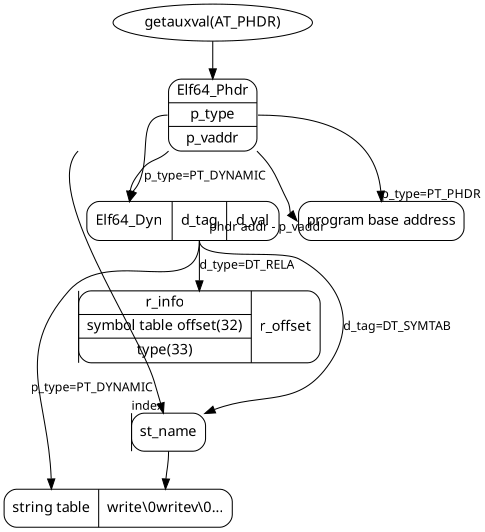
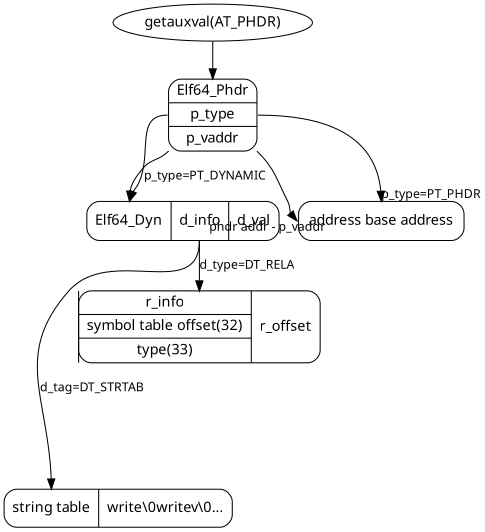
  digraph {
    node [fontname="Source Sans Pro" shape=record style=rounded]
    edge [fontname="Source Sans Pro" fontsize=12 headport=name tailport=dt]
    n1 [label="getauxval(AT_PHDR)" shape=ellipse]
    n2 [label="{<name> Elf64_Phdr | <ty> p_type | <va> p_vaddr}"]
-   n3 [label="program base address"]
-   n4 [label="<name> Elf64_Dyn | <dt> d_tag | <dv> d_val"]
+   n3 [label="address base address"]
+   n4 [label="<name> Elf64_Dyn | <dt> d_info | <dv> d_val"]
    n5 [label="<name> string table|<val> write\\0writev\\0..."]
    n6 [label="\n		<name> Elf64_Rela | {r_info | <u32> symbol table offset(32) | type(33)} | <roffs> r_offset\n	"]
-   n7 [label="\n		<name> Elf64_Sym | <symname> st_name\n	"]
    n1 -> n2
    n2 -> n3 [headlabel="p_type=PT_PHDR" headport=n labelangle=-80 labeldistance=5 tailport=ty]
    n2 -> n3 [headlabel="phdr addr - p_vaddr" headport=w labelangle=140 labeldistance=2.5 tailport="va:se"]
    n2 -> n4 [label="p_type=PT_DYNAMIC" tailport=ty]
    n2 -> n4 [tailport="va:sw"]
-   n4 -> n5 [label="p_type=PT_DYNAMIC"]
+   n4 -> n5 [label="d_tag=DT_STRTAB"]
    n4 -> n6 [label="d_type=DT_RELA"]
-   n4 -> n7 [headport="name:n" label="d_tag=DT_SYMTAB"]
-   n6 -> n7 [headlabel=index headport="name:ne" labelangle=40 labeldistance=2.5 tailport="u32:sw"]
-   n7 -> n5 [headport=val tailport=symname]
  }
